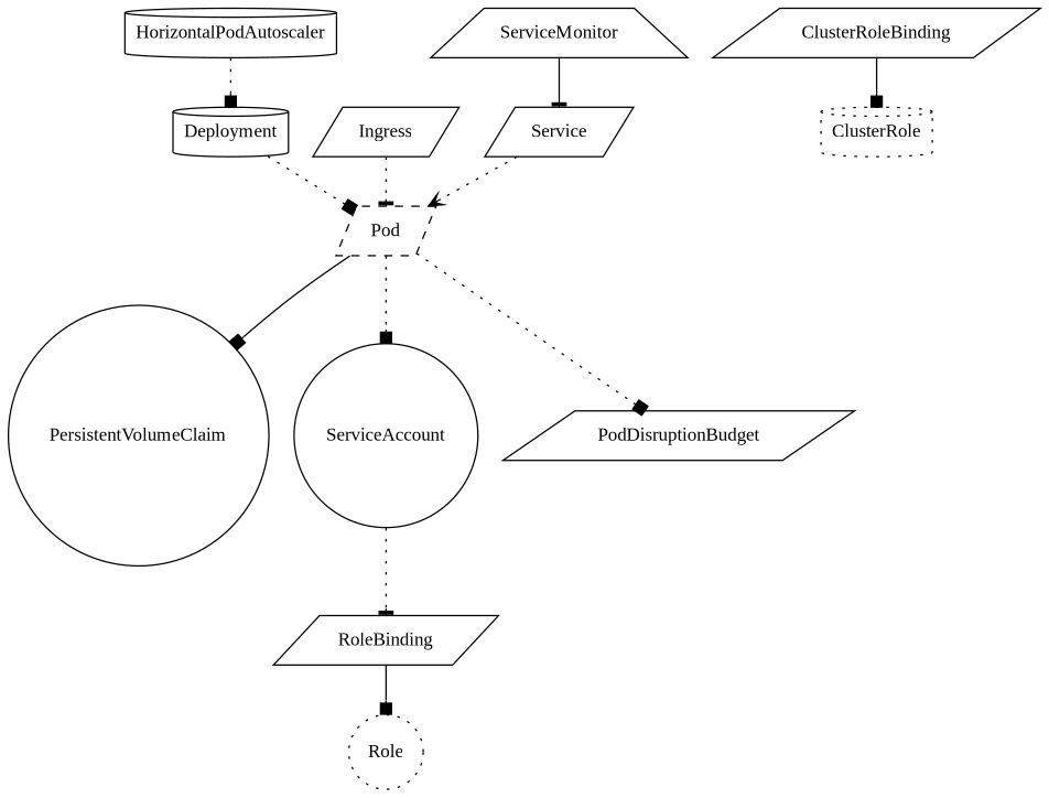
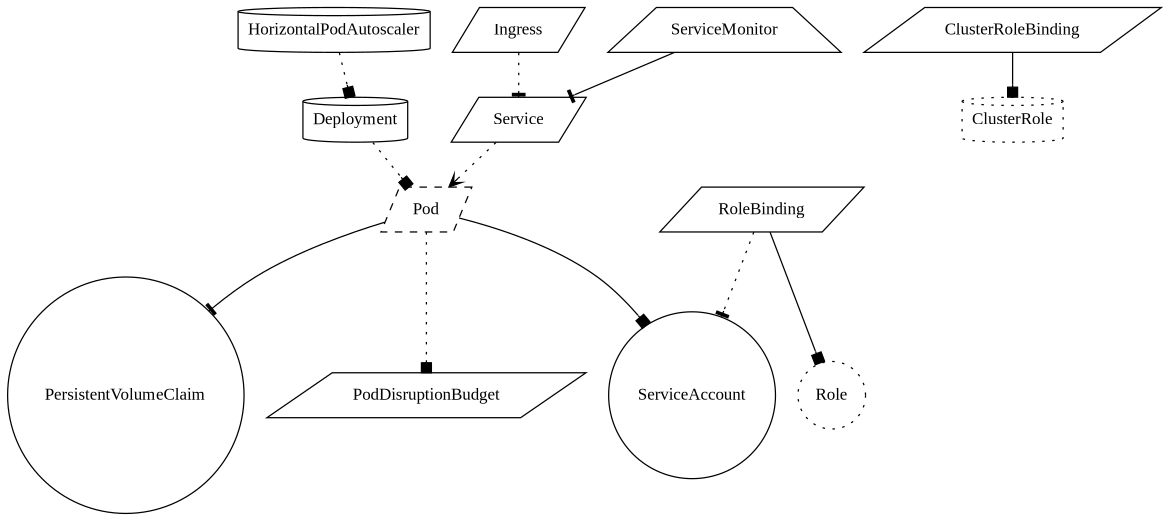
  digraph {
    fontname="Liberation Serif"
    node [fontname="Liberation Serif" shape=parallelogram]
    edge [arrowhead=box fontname="Liberation Serif" style=dotted]
    HorizontalPodAutoscaler [shape=cylinder]
    Deployment [shape=cylinder]
    Pod [style=dashed]
    PersistentVolumeClaim [shape=circle]
    ServiceAccount [shape=circle]
    PodDisruptionBudget
    Ingress
    Service
    ServiceMonitor [shape=trapezium]
    RoleBinding
    Role [shape=circle style=dotted]
    ClusterRole [shape=cylinder style=dotted]
    ClusterRoleBinding
    HorizontalPodAutoscaler -> Deployment
    Deployment -> Pod
-   Pod -> PersistentVolumeClaim [style=solid]
-   Pod -> ServiceAccount
+   Pod -> PersistentVolumeClaim [arrowhead=tee style=solid]
+   Pod -> ServiceAccount [style=solid]
    Pod -> PodDisruptionBudget
-   Ingress -> Pod [arrowhead=tee]
+   Ingress -> Service [arrowhead=tee]
    Service -> Pod [arrowhead=vee]
    ServiceMonitor -> Service [arrowhead=tee style=solid]
-   ServiceAccount -> RoleBinding [arrowhead=tee]
+   RoleBinding -> ServiceAccount [arrowhead=tee]
    RoleBinding -> Role [style=solid]
    ClusterRoleBinding -> ClusterRole [style=solid]
  }
